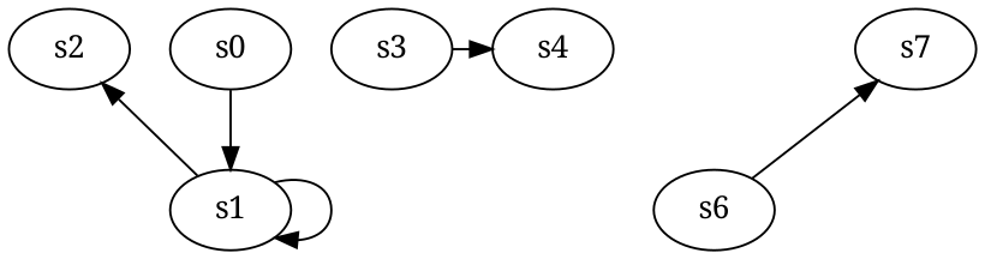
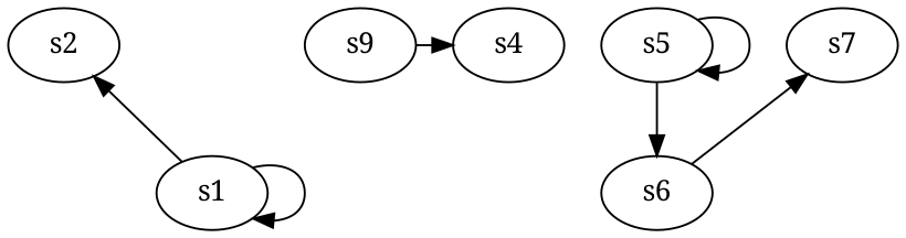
  digraph {
    fontname="Noto Serif"
    node [fontname="Noto Serif" player=1]
    edge [fontname="Noto Serif"]
    s1
-   s0 [player=0]
    s2 [player=0]
-   s3
+   s3 [label=s9]
    s4 [player=0]
+   s5
    s6 [player=0]
    s7
    s1 -> s1 [constraint="time % 3 == 0"]
    s1 -> s2 [constraint="time == 12"]
-   s0 -> s1
    s3 -> s4 [constraint="time % 2 == 1"]
+   s5 -> s5 [constraint="time % 4 == 0"]
+   s5 -> s6
    s6 -> s7 [constraint="time == 4 || time == 12"]
  }
